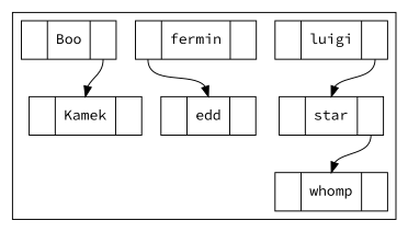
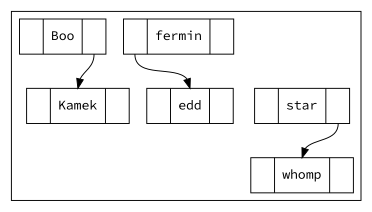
  digraph {
    fontname="Source Code Pro"
    node [fontname="Source Code Pro" shape=record]
    edge [fontname="Source Code Pro" headport=f1 tailport=f2]
-   n1 [label="<f0>|<f1>luigi|<f2>"]
    n2 [label="<f0>|<f1>star|<f2>"]
    n3 [label="<f0>|<f1>fermin|<f2>"]
    n4 [label="<f0>|<f1>edd|<f2>"]
    n5 [label="<f0>|<f1>Boo|<f2>"]
    n6 [label="<f0>|<f1>Kamek|<f2>"]
    n7 [label="<f0>|<f1>whomp|<f2>"]
    subgraph cluster_1 {
-     n1
      n2
      n3
      n4
      n5
      n6
      n7
    }
-   n1 -> n2
    n2 -> n7
    n3 -> n4 [tailport=f0]
    n5 -> n6
  }
